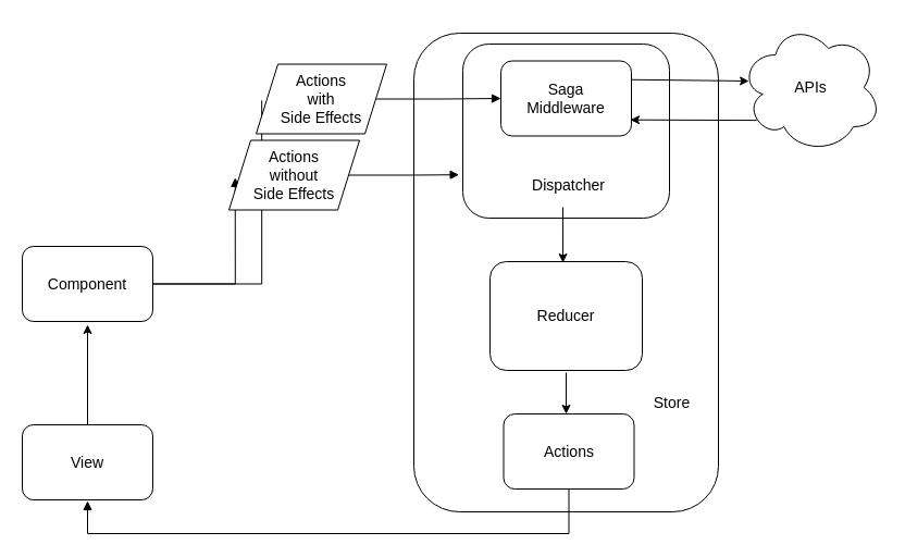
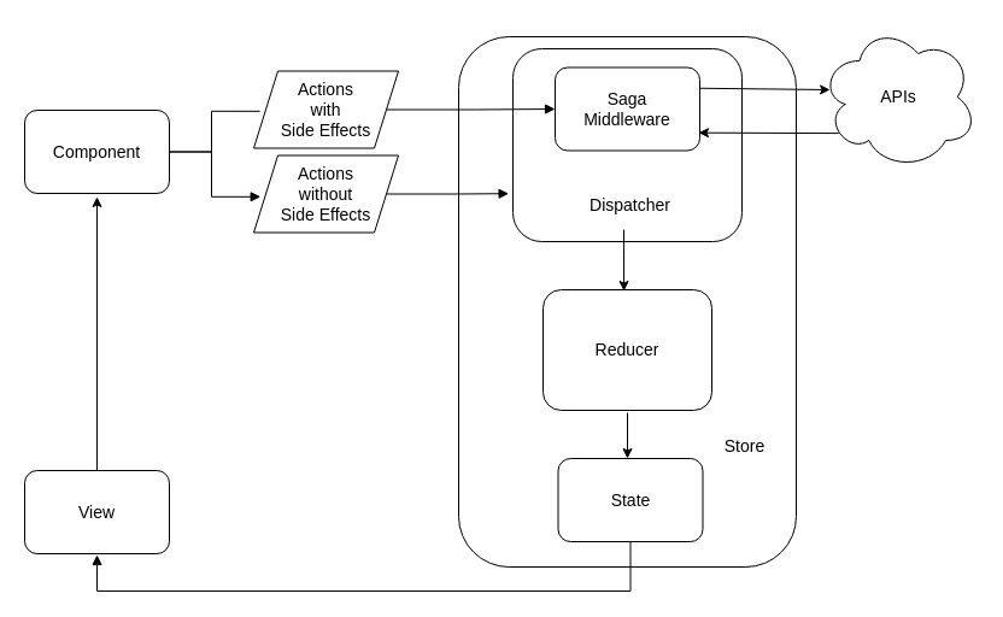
  <mxCell id="0" />
  <mxCell id="1" parent="0" />
  <mxCell id="2" value="" style="rounded=1;whiteSpace=wrap;html=1;" vertex="1" parent="1"><mxGeometry x="380" y="30" width="280" height="440" as="geometry" /></mxCell>
  <mxCell id="3" style="edgeStyle=orthogonalEdgeStyle;rounded=0;orthogonalLoop=1;jettySize=auto;html=1;entryX=0.5;entryY=1.043;entryDx=0;entryDy=0;entryPerimeter=0;" edge="1" parent="1" source="4" target="16"><mxGeometry relative="1" as="geometry" /></mxCell>
  <mxCell id="4" value="&lt;font style=&quot;font-size: 14px&quot;&gt;View&lt;/font&gt;" style="rounded=1;whiteSpace=wrap;html=1;" vertex="1" parent="1"><mxGeometry x="20" y="390" width="120" height="69" as="geometry" /></mxCell>
  <mxCell id="5" value="" style="rounded=1;whiteSpace=wrap;html=1;" vertex="1" parent="1"><mxGeometry x="425" y="40" width="190" height="160" as="geometry" /></mxCell>
  <mxCell id="6" value="&lt;font style=&quot;font-size: 14px&quot;&gt;Saga&lt;br&gt;Middleware&lt;/font&gt;" style="rounded=1;whiteSpace=wrap;html=1;" vertex="1" parent="1"><mxGeometry x="460" y="55.5" width="120" height="69" as="geometry" /></mxCell>
  <mxCell id="7" value="&lt;font style=&quot;font-size: 14px&quot;&gt;APIs&lt;/font&gt;" style="ellipse;shape=cloud;whiteSpace=wrap;html=1;" vertex="1" parent="1"><mxGeometry x="680" y="20" width="130" height="120" as="geometry" /></mxCell>
  <mxCell id="8" value="" style="endArrow=classic;html=1;exitX=1;exitY=0.25;exitDx=0;exitDy=0;entryX=0.062;entryY=0.45;entryDx=0;entryDy=0;entryPerimeter=0;" edge="1" parent="1" source="6" target="7"><mxGeometry width="50" height="50" relative="1" as="geometry"><mxPoint x="665" y="160" as="sourcePoint" /><mxPoint x="715" y="110" as="targetPoint" /></mxGeometry></mxCell>
  <mxCell id="9" value="" style="endArrow=classic;html=1;entryX=0.992;entryY=0.785;entryDx=0;entryDy=0;entryPerimeter=0;exitX=0.117;exitY=0.751;exitDx=0;exitDy=0;exitPerimeter=0;" edge="1" parent="1" source="7" target="6"><mxGeometry width="50" height="50" relative="1" as="geometry"><mxPoint x="700" y="130" as="sourcePoint" /><mxPoint x="581" y="130" as="targetPoint" /></mxGeometry></mxCell>
  <mxCell id="10" value="&lt;font style=&quot;font-size: 14px&quot;&gt;Dispatcher&lt;/font&gt;" style="text;html=1;strokeColor=none;fillColor=none;align=center;verticalAlign=middle;whiteSpace=wrap;rounded=0;" vertex="1" parent="1"><mxGeometry x="510" y="160" width="25" height="20" as="geometry" /></mxCell>
  <mxCell id="11" value="&lt;font style=&quot;font-size: 14px&quot;&gt;Reducer&lt;/font&gt;" style="rounded=1;whiteSpace=wrap;html=1;" vertex="1" parent="1"><mxGeometry x="450" y="240" width="140" height="100" as="geometry" /></mxCell>
  <mxCell id="12" style="edgeStyle=orthogonalEdgeStyle;rounded=0;orthogonalLoop=1;jettySize=auto;html=1;startArrow=none;startFill=0;endArrow=block;endFill=1;" edge="1" parent="1" source="13"><mxGeometry relative="1" as="geometry"><mxPoint x="80" y="460" as="targetPoint" /><Array as="points"><mxPoint x="522" y="490" /><mxPoint x="80" y="490" /></Array></mxGeometry></mxCell>
- <mxCell id="13" value="&lt;font style=&quot;font-size: 14px&quot;&gt;Actions&lt;/font&gt;" style="rounded=1;whiteSpace=wrap;html=1;" vertex="1" parent="1"><mxGeometry x="462.5" y="380" width="120" height="69" as="geometry" /></mxCell>
+ <mxCell id="13" value="&lt;font style=&quot;font-size: 14px&quot;&gt;State&lt;/font&gt;" style="rounded=1;whiteSpace=wrap;html=1;" vertex="1" parent="1"><mxGeometry x="462.5" y="380" width="120" height="69" as="geometry" /></mxCell>
  <mxCell id="14" style="edgeStyle=orthogonalEdgeStyle;rounded=0;orthogonalLoop=1;jettySize=auto;html=1;entryX=0.048;entryY=0.536;entryDx=0;entryDy=0;entryPerimeter=0;startArrow=none;startFill=0;endArrow=block;endFill=1;" edge="1" parent="1" source="16" target="23"><mxGeometry relative="1" as="geometry" /></mxCell>
  <mxCell id="15" style="edgeStyle=orthogonalEdgeStyle;rounded=0;orthogonalLoop=1;jettySize=auto;html=1;entryX=0.043;entryY=0.521;entryDx=0;entryDy=0;entryPerimeter=0;startArrow=none;startFill=0;endArrow=none;endFill=1;" edge="1" parent="1" source="16" target="21"><mxGeometry relative="1" as="geometry" /></mxCell>
- <mxCell id="16" value="&lt;font style=&quot;font-size: 14px&quot;&gt;Component&lt;/font&gt;" style="rounded=1;whiteSpace=wrap;html=1;" vertex="1" parent="1"><mxGeometry x="20" y="226" width="120" height="69" as="geometry" /></mxCell>
+ <mxCell id="16" value="&lt;font style=&quot;font-size: 14px&quot;&gt;Component&lt;/font&gt;" style="rounded=1;whiteSpace=wrap;html=1;" vertex="1" parent="1"><mxGeometry x="20" y="91" width="120" height="69" as="geometry" /></mxCell>
  <mxCell id="17" value="" style="endArrow=classic;html=1;entryX=0.479;entryY=0.01;entryDx=0;entryDy=0;entryPerimeter=0;" edge="1" parent="1" target="11"><mxGeometry width="50" height="50" relative="1" as="geometry"><mxPoint x="517" y="190" as="sourcePoint" /><mxPoint x="425" y="270" as="targetPoint" /></mxGeometry></mxCell>
  <mxCell id="18" value="" style="endArrow=classic;html=1;exitX=0.5;exitY=1.02;exitDx=0;exitDy=0;exitPerimeter=0;" edge="1" parent="1" source="11"><mxGeometry width="50" height="50" relative="1" as="geometry"><mxPoint x="375" y="320" as="sourcePoint" /><mxPoint x="520" y="380" as="targetPoint" /></mxGeometry></mxCell>
  <mxCell id="19" value="&lt;font style=&quot;font-size: 14px&quot;&gt;Store&lt;br&gt;&lt;/font&gt;" style="text;html=1;strokeColor=none;fillColor=none;align=center;verticalAlign=middle;whiteSpace=wrap;rounded=0;" vertex="1" parent="1"><mxGeometry x="605" y="360" width="25" height="20" as="geometry" /></mxCell>
  <mxCell id="20" style="edgeStyle=orthogonalEdgeStyle;rounded=0;orthogonalLoop=1;jettySize=auto;html=1;entryX=0;entryY=0.5;entryDx=0;entryDy=0;entryPerimeter=0;startArrow=none;startFill=0;endArrow=block;endFill=1;" edge="1" parent="1" source="21" target="6"><mxGeometry relative="1" as="geometry" /></mxCell>
- <mxCell id="21" value="&lt;font style=&quot;font-size: 14px&quot;&gt;Actions&lt;br&gt;with&lt;br&gt;Side Effects&lt;/font&gt;" style="shape=parallelogram;perimeter=parallelogramPerimeter;whiteSpace=wrap;html=1;fixedSize=1;" vertex="1" parent="1"><mxGeometry x="235" y="58.5" width="120" height="64" as="geometry" /></mxCell>
+ <mxCell id="21" value="&lt;font style=&quot;font-size: 14px&quot;&gt;Actions&lt;br&gt;with&lt;br&gt;Side Effects&lt;/font&gt;" style="shape=parallelogram;perimeter=parallelogramPerimeter;whiteSpace=wrap;html=1;fixedSize=1;" vertex="1" parent="1"><mxGeometry x="210" y="58.5" width="120" height="64" as="geometry" /></mxCell>
  <mxCell id="22" style="edgeStyle=orthogonalEdgeStyle;rounded=0;orthogonalLoop=1;jettySize=auto;html=1;entryX=-0.018;entryY=0.751;entryDx=0;entryDy=0;entryPerimeter=0;startArrow=none;startFill=0;endArrow=block;endFill=1;" edge="1" parent="1" source="23" target="5"><mxGeometry relative="1" as="geometry" /></mxCell>
  <mxCell id="23" value="&lt;font style=&quot;font-size: 14px&quot;&gt;Actions&lt;br&gt;without&lt;br&gt;Side Effects&lt;/font&gt;" style="shape=parallelogram;perimeter=parallelogramPerimeter;whiteSpace=wrap;html=1;fixedSize=1;" vertex="1" parent="1"><mxGeometry x="210" y="128.5" width="120" height="64" as="geometry" /></mxCell>
